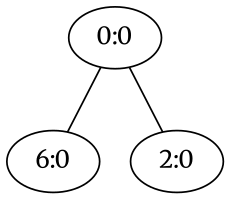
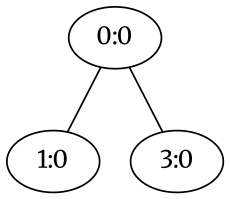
  digraph {
    fontname=Merriweather
    node [fontname=Merriweather]
    edge [dir=none fontname=Merriweather]
    n1 [label="0:0"]
-   n2 [label="6:0"]
-   n3 [label="2:0"]
+   n2 [label="1:0"]
+   n3 [label="3:0"]
    n1 -> n2
    n1 -> n3
  }
